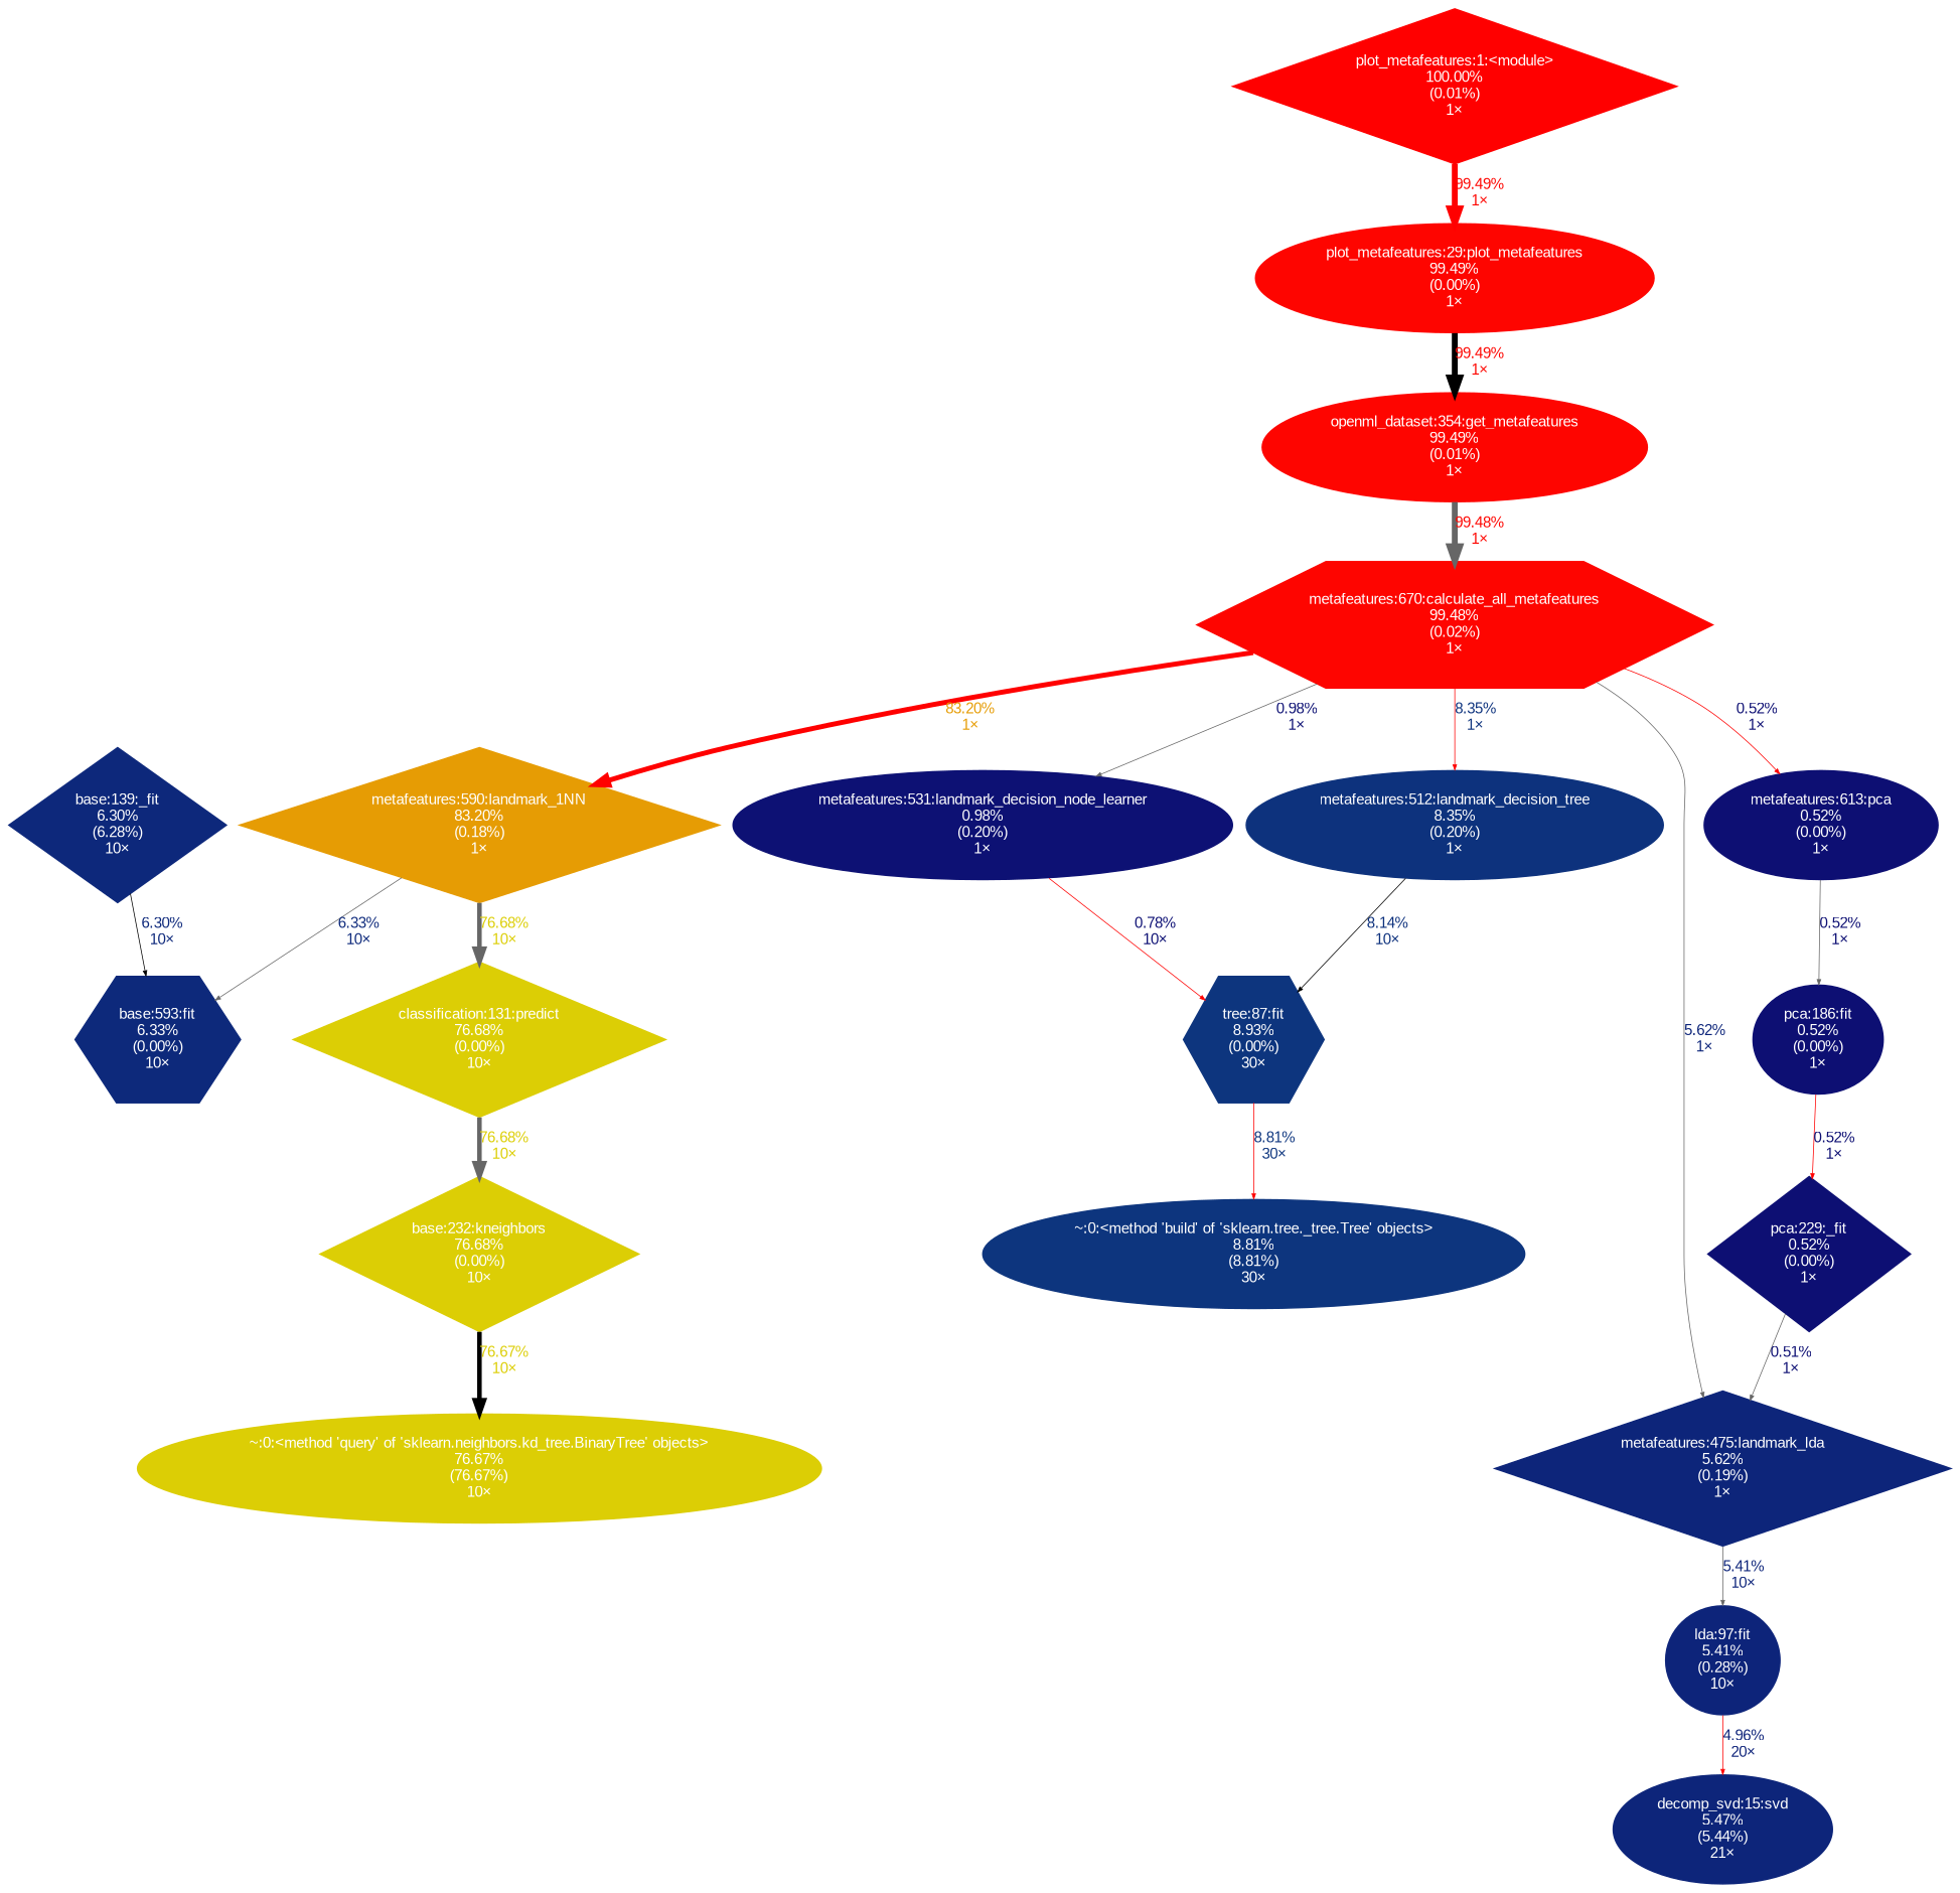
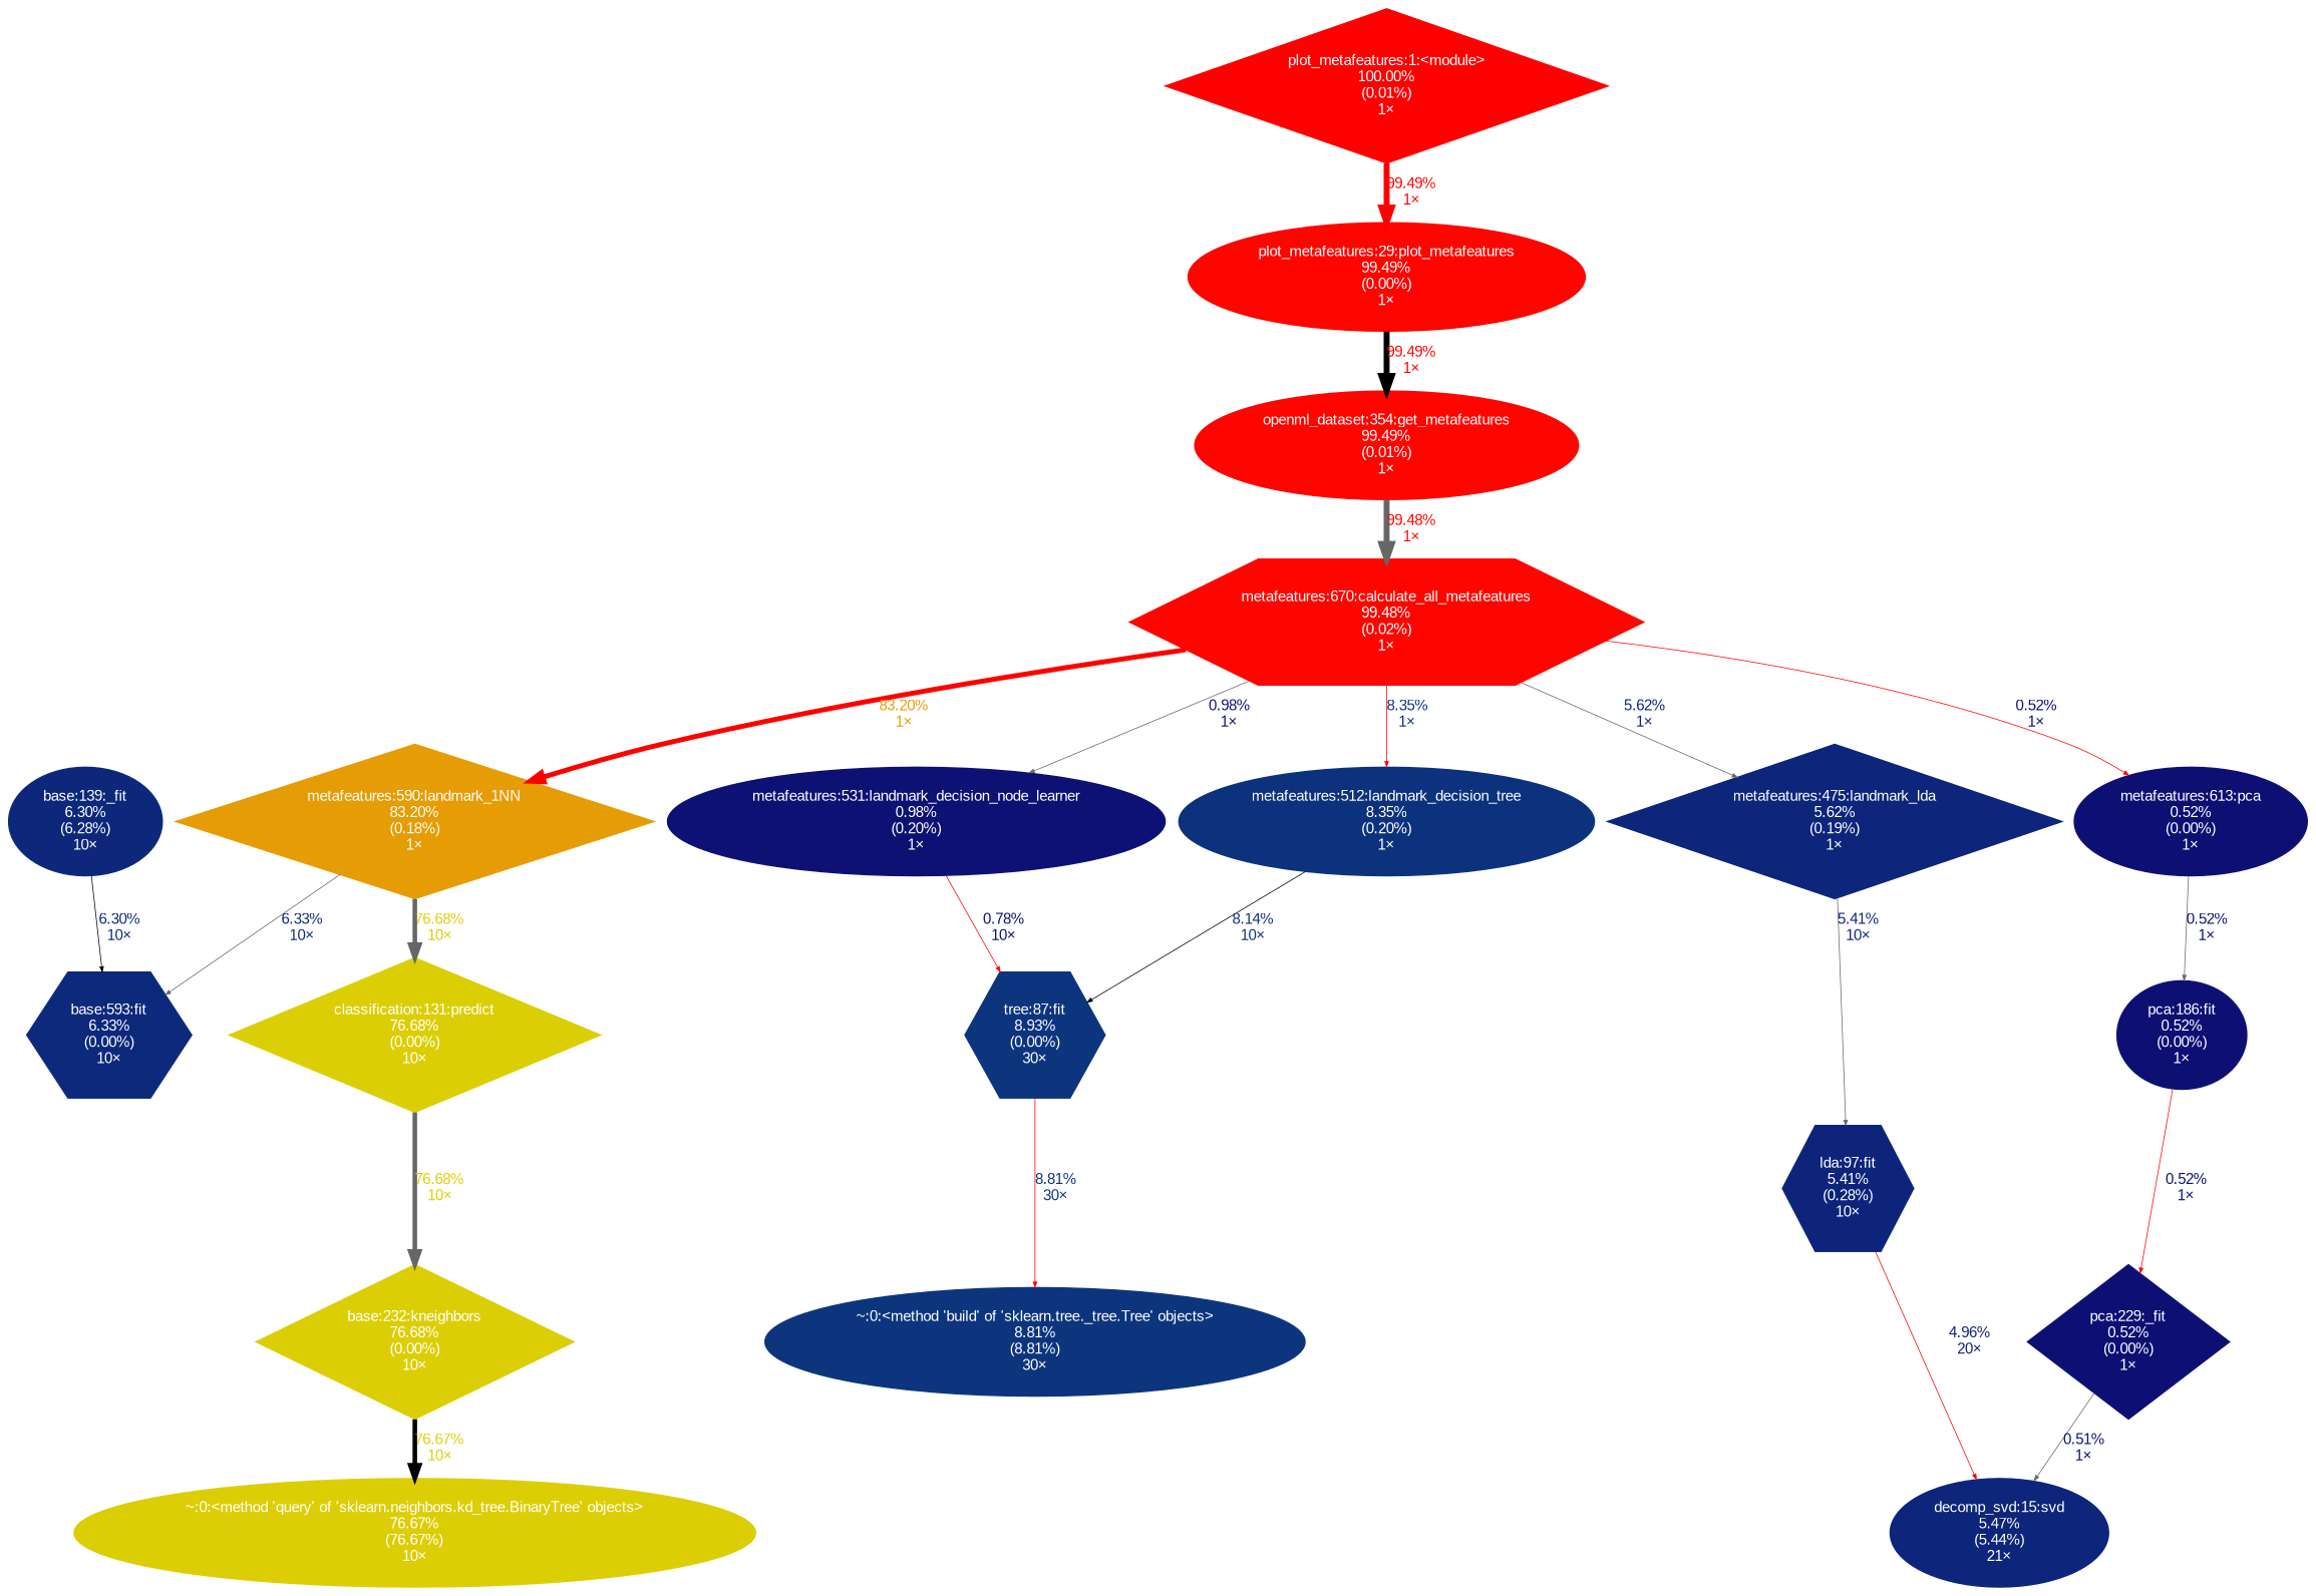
  digraph {
    fontname=Arial
    nodesep=0.125
    ranksep=0.25
    node [color="#fe0500" fontcolor="#ffffff" fontname=Arial fontsize=10.00 shape=ellipse style=filled]
    edge [arrowsize=0.35 color=gray40 fontcolor="#0d0f73" fontname=Arial fontsize=10.00 labeldistance=0.50 penwidth=0.50]
    n1 [height=0 label="metafeatures:670:calculate_all_metafeatures\n99.48%\n(0.02%)\n1×" shape=hexagon width=0]
    n2 [color="#0d327d" height=0 label="metafeatures:512:landmark_decision_tree\n8.35%\n(0.20%)\n1×" width=0]
    n3 [color="#e69c04" height=0 label="metafeatures:590:landmark_1NN\n83.20%\n(0.18%)\n1×" shape=diamond width=0]
    n4 [color="#0d0f73" height=0 label="metafeatures:613:pca\n0.52%\n(0.00%)\n1×" width=0]
    n5 [color="#0d257a" height=0 label="metafeatures:475:landmark_lda\n5.62%\n(0.19%)\n1×" shape=diamond width=0]
    n6 [color="#0d1174" height=0 label="metafeatures:531:landmark_decision_node_learner\n0.98%\n(0.20%)\n1×" width=0]
    n7 [color="#0d357e" height=0 label="tree:87:fit\n8.93%\n(0.00%)\n30×" shape=hexagon width=0]
    n8 [color="#dcce05" height=0 label="classification:131:predict\n76.68%\n(0.00%)\n10×" shape=diamond width=0]
    n9 [color="#0d297b" height=0 label="base:593:fit\n6.33%\n(0.00%)\n10×" shape=hexagon width=0]
    n10 [color="#0d0f73" height=0 label="pca:186:fit\n0.52%\n(0.00%)\n1×" width=0]
-   n11 [color="#0d247a" height=0 label="lda:97:fit\n5.41%\n(0.28%)\n10×" width=0]
+   n11 [color="#0d247a" height=0 label="lda:97:fit\n5.41%\n(0.28%)\n10×" shape=hexagon width=0]
    n12 [color="#0d357e" height=0 label="~:0:<method 'build' of 'sklearn.tree._tree.Tree' objects>\n8.81%\n(8.81%)\n30×" width=0]
    n13 [color="#dcce05" height=0 label="base:232:kneighbors\n76.68%\n(0.00%)\n10×" shape=diamond width=0]
    n14 [color="#0d0f73" height=0 label="pca:229:_fit\n0.52%\n(0.00%)\n1×" shape=diamond width=0]
    n15 [color="#0d257a" height=0 label="decomp_svd:15:svd\n5.47%\n(5.44%)\n21×" width=0]
    n16 [color="#dcce05" height=0 label="~:0:<method 'query' of 'sklearn.neighbors.kd_tree.BinaryTree' objects>\n76.67%\n(76.67%)\n10×" width=0]
    n17 [height=0 label="plot_metafeatures:29:plot_metafeatures\n99.49%\n(0.00%)\n1×" width=0]
    n18 [height=0 label="openml_dataset:354:get_metafeatures\n99.49%\n(0.01%)\n1×" width=0]
-   n19 [color="#0d287b" height=0 label="base:139:_fit\n6.30%\n(6.28%)\n10×" shape=diamond width=0]
+   n19 [color="#0d287b" height=0 label="base:139:_fit\n6.30%\n(6.28%)\n10×" width=0]
    n20 [color="#ff0000" height=0 label="plot_metafeatures:1:<module>\n100.00%\n(0.01%)\n1×" shape=diamond width=0]
    n1 -> n2 [color=red fontcolor="#0d327d" label="8.35%\n1×"]
    n1 -> n3 [arrowsize=0.91 color=red fontcolor="#e69c04" label="83.20%\n1×" labeldistance=3.33 penwidth=3.33]
    n1 -> n4 [color=red label="0.52%\n1×"]
    n1 -> n5 [fontcolor="#0d257a" label="5.62%\n1×"]
    n1 -> n6 [fontcolor="#0d1174" label="0.98%\n1×"]
    n2 -> n7 [color=black fontcolor="#0d317d" label="8.14%\n10×"]
    n3 -> n8 [arrowsize=0.88 fontcolor="#dcce05" label="76.68%\n10×" labeldistance=3.07 penwidth=3.07]
    n3 -> n9 [fontcolor="#0d297b" label="6.33%\n10×"]
    n4 -> n10 [label="0.52%\n1×"]
    n5 -> n11 [fontcolor="#0d247a" label="5.41%\n10×"]
    n6 -> n7 [color=red fontcolor="#0d1074" label="0.78%\n10×"]
    n7 -> n12 [color=red fontcolor="#0d357e" label="8.81%\n30×"]
    n8 -> n13 [arrowsize=0.88 fontcolor="#dcce05" label="76.68%\n10×" labeldistance=3.07 penwidth=3.07]
    n10 -> n14 [color=red label="0.52%\n1×"]
    n11 -> n15 [color=red fontcolor="#0d2279" label="4.96%\n20×"]
    n13 -> n16 [arrowsize=0.88 color=black fontcolor="#dcce05" label="76.67%\n10×" labeldistance=3.07 penwidth=3.07]
-   n14 -> n5 [label="0.51%\n1×"]
+   n14 -> n15 [label="0.51%\n1×"]
    n17 -> n18 [arrowsize=1.00 color=black fontcolor="#fe0500" label="99.49%\n1×" labeldistance=3.98 penwidth=3.98]
    n18 -> n1 [arrowsize=1.00 fontcolor="#fe0500" label="99.48%\n1×" labeldistance=3.98 penwidth=3.98]
    n19 -> n9 [color=black fontcolor="#0d287b" label="6.30%\n10×"]
    n20 -> n17 [arrowsize=1.00 color=red fontcolor="#fe0500" label="99.49%\n1×" labeldistance=3.98 penwidth=3.98]
  }
